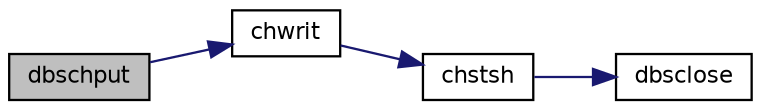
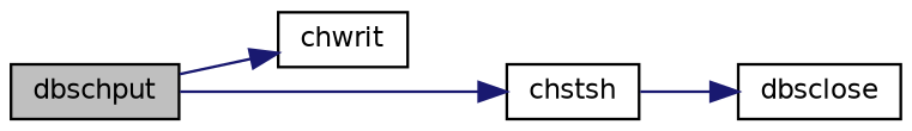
  digraph {
    rankdir=LR
    node [color=black fillcolor=white fontname=Helvetica fontsize=10 shape=record style=filled]
    edge [color=midnightblue fontname=Helvetica fontsize=10 labelfontname=Helvetica labelfontsize=10 style=solid]
    n1 [fillcolor=grey75 fontcolor=black height=0.2 label=dbschput width=0.4]
    n2 [height=0.2 label=chwrit width=0.4]
    n3 [height=0.2 label=chstsh width=0.4]
    n4 [height=0.2 label=dbsclose width=0.4]
    n1 -> n2
-   n2 -> n3
+   n1 -> n3
    n3 -> n4
  }
